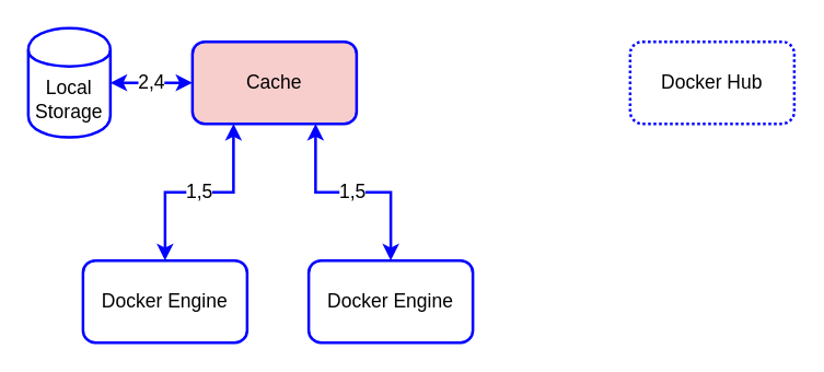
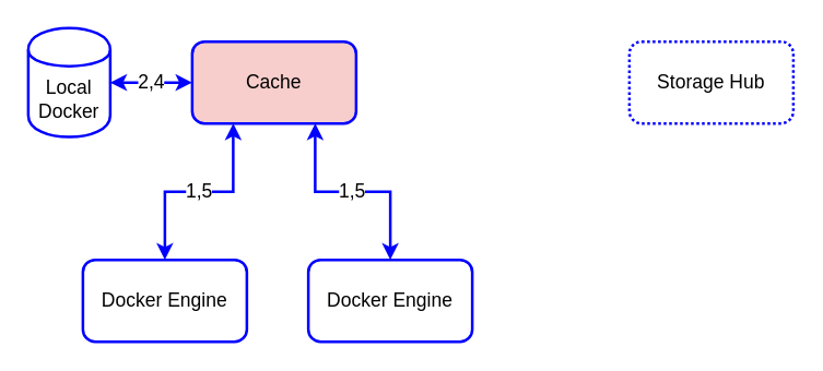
  <mxCell id="0" />
  <mxCell id="1" parent="0" />
  <mxCell id="2" value="2,4" style="edgeStyle=orthogonalEdgeStyle;rounded=0;orthogonalLoop=1;jettySize=auto;html=1;exitX=0;exitY=0.5;exitDx=0;exitDy=0;entryX=1;entryY=0.5;entryDx=0;entryDy=0;strokeWidth=2;fontSize=14;startArrow=classic;startFill=1;strokeColor=#0000FF;" edge="1" parent="1" source="3" target="4"><mxGeometry relative="1" as="geometry" /></mxCell>
  <mxCell id="3" value="Cache" style="rounded=1;whiteSpace=wrap;html=1;strokeWidth=2;fontSize=14;shadow=0;glass=0;comic=0;strokeColor=#0000FF;fillColor=#f8cecc;" vertex="1" parent="1"><mxGeometry x="140" y="30" width="120" height="60" as="geometry" /></mxCell>
- <mxCell id="4" value="Local Storage" style="shape=cylinder;whiteSpace=wrap;html=1;boundedLbl=1;backgroundOutline=1;strokeWidth=2;fontSize=14;strokeColor=#0000FF;" vertex="1" parent="1"><mxGeometry x="20" y="20" width="60" height="80" as="geometry" /></mxCell>
- <mxCell id="5" value="Docker Hub" style="rounded=1;whiteSpace=wrap;html=1;strokeWidth=2;fontSize=14;strokeColor=#0000FF;dashed=1;dashPattern=1 1;" vertex="1" parent="1"><mxGeometry x="460" y="30" width="120" height="60" as="geometry" /></mxCell>
+ <mxCell id="4" value="Local Docker" style="shape=cylinder;whiteSpace=wrap;html=1;boundedLbl=1;backgroundOutline=1;strokeWidth=2;fontSize=14;strokeColor=#0000FF;" vertex="1" parent="1"><mxGeometry x="20" y="20" width="60" height="80" as="geometry" /></mxCell>
+ <mxCell id="5" value="Storage Hub" style="rounded=1;whiteSpace=wrap;html=1;strokeWidth=2;fontSize=14;strokeColor=#0000FF;dashed=1;dashPattern=1 1;" vertex="1" parent="1"><mxGeometry x="460" y="30" width="120" height="60" as="geometry" /></mxCell>
  <mxCell id="6" value="&lt;div&gt;1,5&lt;/div&gt;" style="edgeStyle=orthogonalEdgeStyle;rounded=0;orthogonalLoop=1;jettySize=auto;html=1;exitX=0.5;exitY=0;exitDx=0;exitDy=0;entryX=0.25;entryY=1;entryDx=0;entryDy=0;strokeWidth=2;fontSize=14;strokeColor=#0000FF;startArrow=classic;startFill=1;" edge="1" parent="1" source="7" target="3"><mxGeometry relative="1" as="geometry" /></mxCell>
  <mxCell id="7" value="Docker Engine" style="rounded=1;whiteSpace=wrap;html=1;strokeWidth=2;fontSize=14;strokeColor=#0000FF;" vertex="1" parent="1"><mxGeometry x="60" y="190" width="120" height="60" as="geometry" /></mxCell>
  <mxCell id="8" value="1,5" style="edgeStyle=orthogonalEdgeStyle;rounded=0;orthogonalLoop=1;jettySize=auto;html=1;exitX=0.5;exitY=0;exitDx=0;exitDy=0;entryX=0.75;entryY=1;entryDx=0;entryDy=0;startArrow=classic;startFill=1;strokeColor=#0000FF;strokeWidth=2;fontSize=14;" edge="1" parent="1" source="9" target="3"><mxGeometry relative="1" as="geometry" /></mxCell>
  <mxCell id="9" value="Docker Engine" style="rounded=1;whiteSpace=wrap;html=1;strokeWidth=2;fontSize=14;strokeColor=#0000FF;" vertex="1" parent="1"><mxGeometry x="225" y="190" width="120" height="60" as="geometry" /></mxCell>
